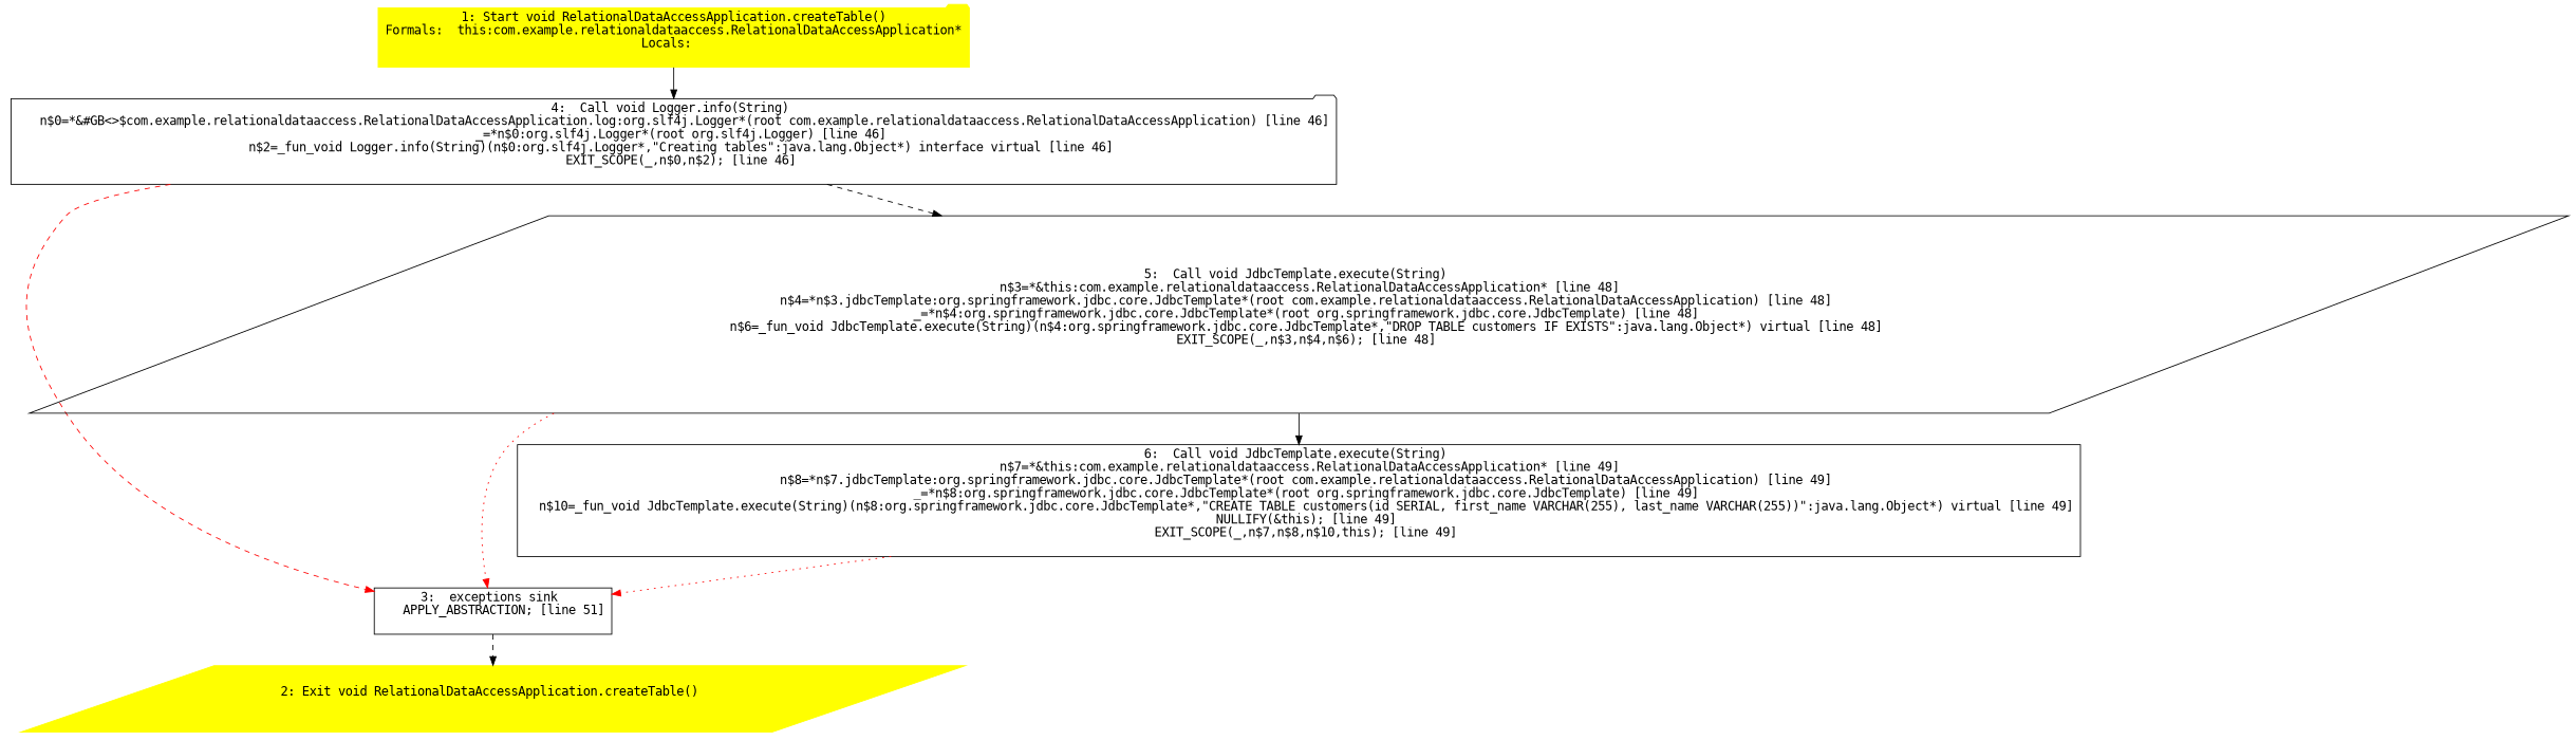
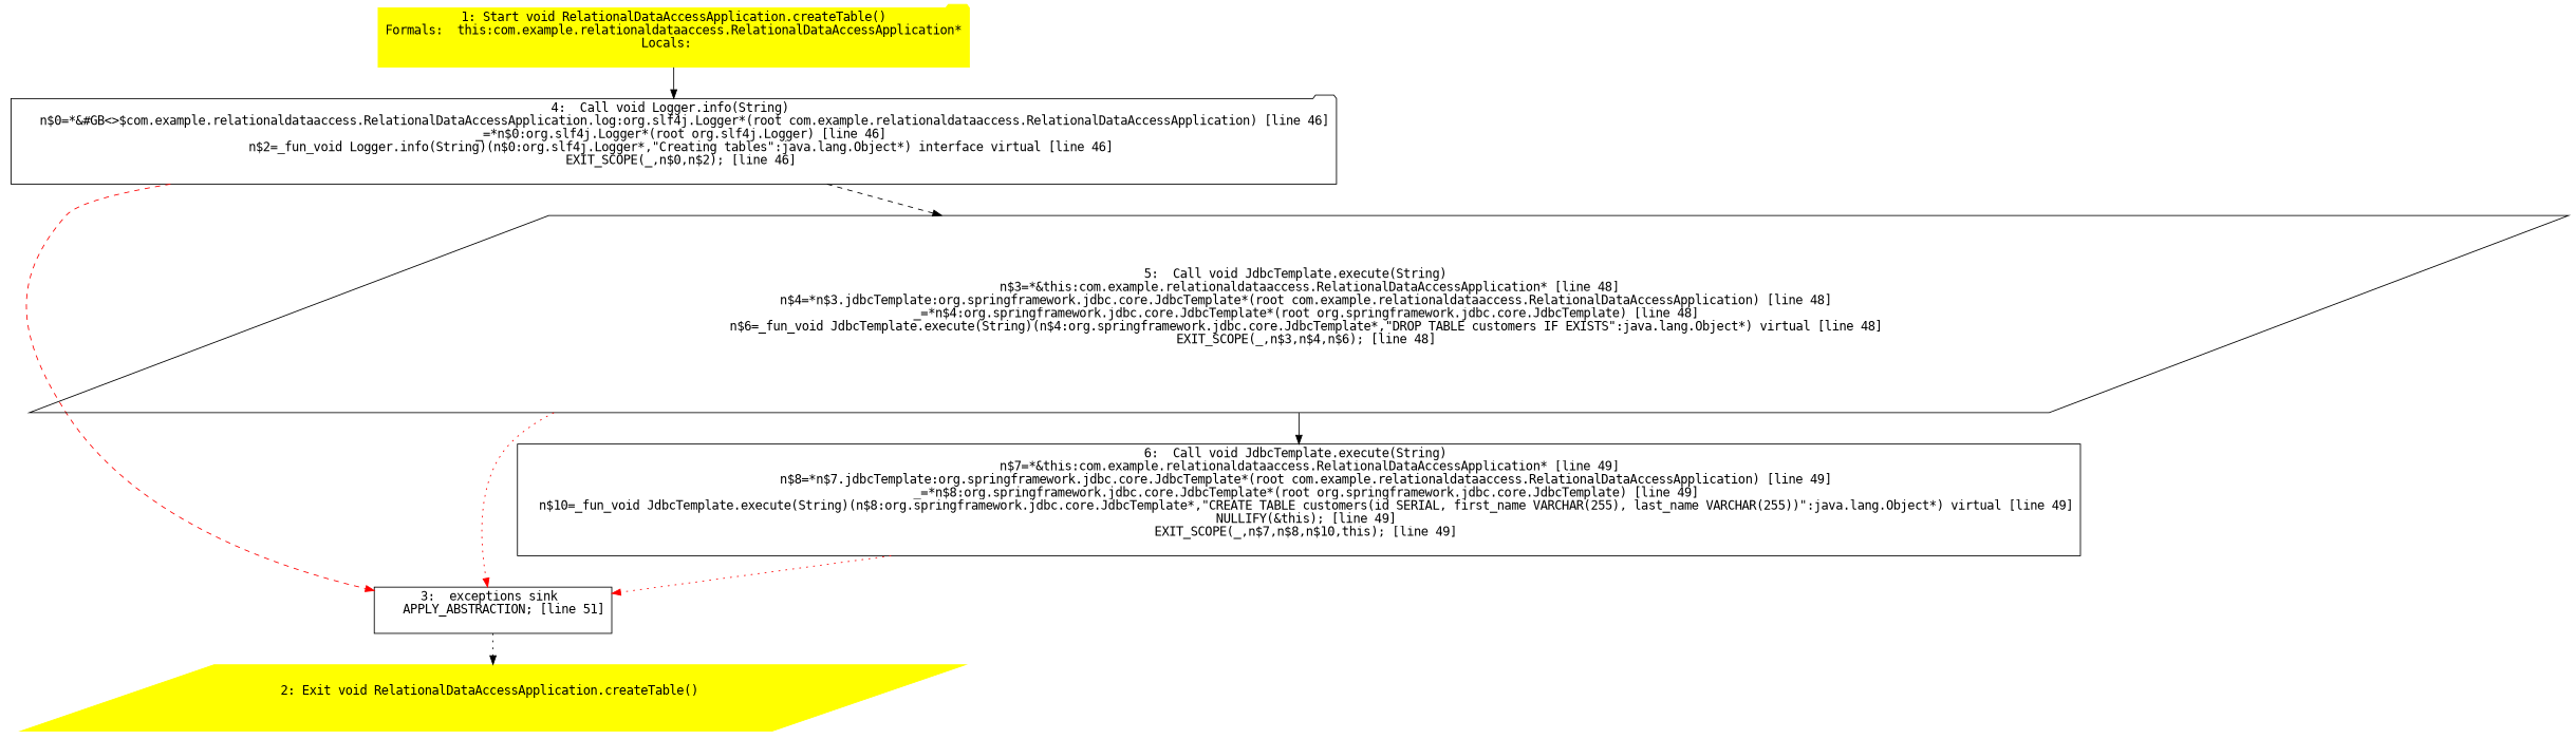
  digraph {
    fontname="DejaVu Sans Mono"
    node [fontname="DejaVu Sans Mono" shape=folder]
    edge [fontname="DejaVu Sans Mono" style=dashed]
    n1 [color=yellow label="1: Start void RelationalDataAccessApplication.createTable()\nFormals:  this:com.example.relationaldataaccess.RelationalDataAccessApplication*\nLocals:  \n  " style=filled]
    n2 [label="4:  Call void Logger.info(String) \n   n$0=*&#GB<>$com.example.relationaldataaccess.RelationalDataAccessApplication.log:org.slf4j.Logger*(root com.example.relationaldataaccess.RelationalDataAccessApplication) [line 46]\n  _=*n$0:org.slf4j.Logger*(root org.slf4j.Logger) [line 46]\n  n$2=_fun_void Logger.info(String)(n$0:org.slf4j.Logger*,\"Creating tables\":java.lang.Object*) interface virtual [line 46]\n  EXIT_SCOPE(_,n$0,n$2); [line 46]\n "]
    n3 [label="3:  exceptions sink \n   APPLY_ABSTRACTION; [line 51]\n " shape=box]
    n4 [label="5:  Call void JdbcTemplate.execute(String) \n   n$3=*&this:com.example.relationaldataaccess.RelationalDataAccessApplication* [line 48]\n  n$4=*n$3.jdbcTemplate:org.springframework.jdbc.core.JdbcTemplate*(root com.example.relationaldataaccess.RelationalDataAccessApplication) [line 48]\n  _=*n$4:org.springframework.jdbc.core.JdbcTemplate*(root org.springframework.jdbc.core.JdbcTemplate) [line 48]\n  n$6=_fun_void JdbcTemplate.execute(String)(n$4:org.springframework.jdbc.core.JdbcTemplate*,\"DROP TABLE customers IF EXISTS\":java.lang.Object*) virtual [line 48]\n  EXIT_SCOPE(_,n$3,n$4,n$6); [line 48]\n " shape=parallelogram]
    n5 [color=yellow label="2: Exit void RelationalDataAccessApplication.createTable() \n  " shape=parallelogram style=filled]
    n6 [label="6:  Call void JdbcTemplate.execute(String) \n   n$7=*&this:com.example.relationaldataaccess.RelationalDataAccessApplication* [line 49]\n  n$8=*n$7.jdbcTemplate:org.springframework.jdbc.core.JdbcTemplate*(root com.example.relationaldataaccess.RelationalDataAccessApplication) [line 49]\n  _=*n$8:org.springframework.jdbc.core.JdbcTemplate*(root org.springframework.jdbc.core.JdbcTemplate) [line 49]\n  n$10=_fun_void JdbcTemplate.execute(String)(n$8:org.springframework.jdbc.core.JdbcTemplate*,\"CREATE TABLE customers(id SERIAL, first_name VARCHAR(255), last_name VARCHAR(255))\":java.lang.Object*) virtual [line 49]\n  NULLIFY(&this); [line 49]\n  EXIT_SCOPE(_,n$7,n$8,n$10,this); [line 49]\n " shape=box]
    n1 -> n2 [style=solid]
    n2 -> n3 [color=red]
    n2 -> n4
-   n3 -> n5
+   n3 -> n5 [style=dotted]
    n4 -> n3 [color=red style=dotted]
    n4 -> n6 [style=solid]
    n6 -> n3 [color=red style=dotted]
  }
